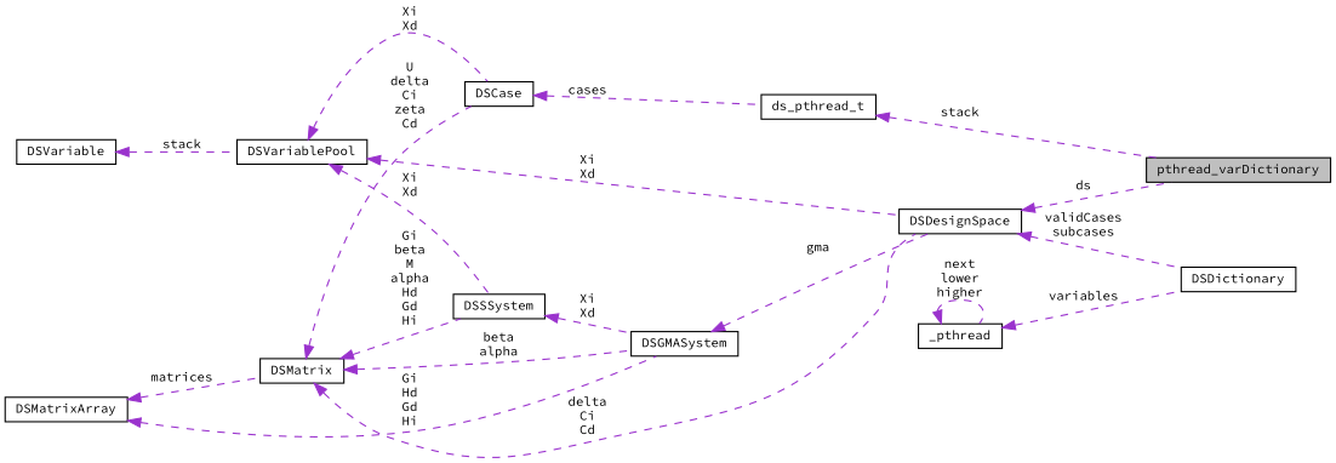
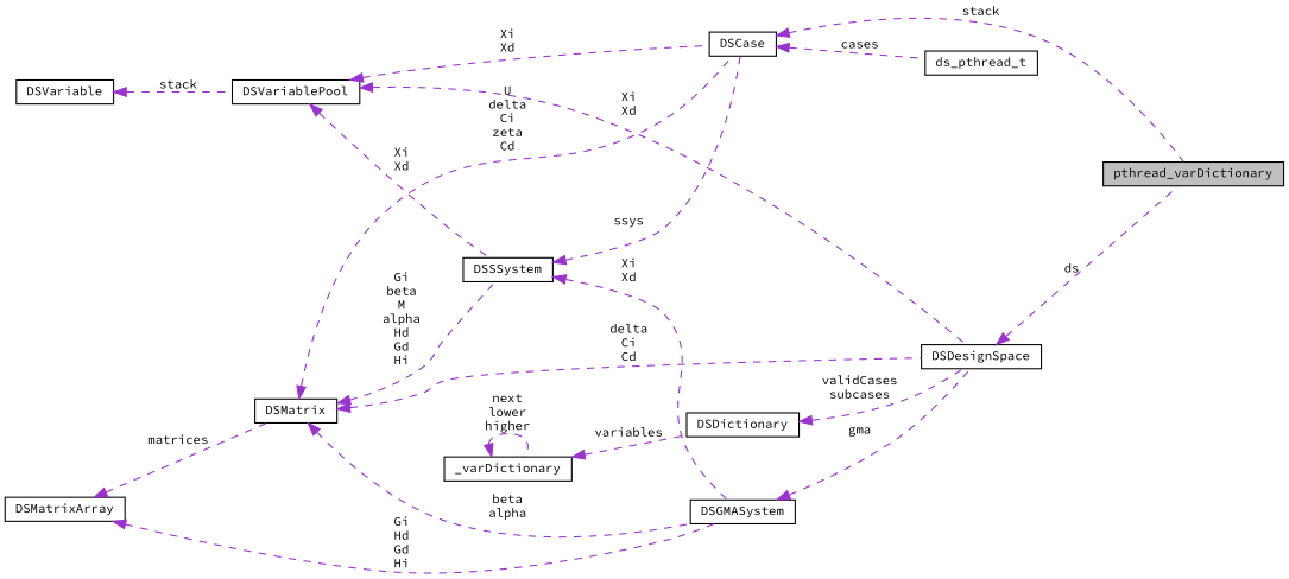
  digraph {
    fontname="Source Code Pro"
    rankdir=LR
    node [color=black fillcolor=white fontname="Source Code Pro" fontsize=10 shape=record style=filled]
    edge [color=darkorchid3 dir=back fontname="Source Code Pro" fontsize=10 labelfontname=FreeSans labelfontsize=10 style=dashed]
    n1 [fillcolor=grey75 fontcolor=black height=0.2 label=pthread_varDictionary width=0.4]
    n2 [height=0.2 label=ds_pthread_t width=0.4]
    n3 [height=0.2 label=DSCase width=0.4]
    n4 [height=0.2 label=DSVariablePool width=0.4]
    n5 [height=0.2 label=DSSSystem width=0.4]
    n6 [height=0.2 label=DSDesignSpace width=0.4]
    n7 [height=0.2 label=DSGMASystem width=0.4]
    n8 [height=0.2 label=DSVariable width=0.4]
    n9 [height=0.2 label=DSDictionary width=0.4]
-   n10 [height=0.2 label=_pthread width=0.4]
+   n10 [height=0.2 label=_varDictionary width=0.4]
    n11 [height=0.2 label=DSMatrix width=0.4]
    n12 [height=0.2 label=DSMatrixArray width=0.4]
-   n2 -> n1 [label=stack]
+   n3 -> n1 [label=stack]
    n3 -> n2 [label=cases]
    n4 -> n3 [label="Xi\nXd"]
    n4 -> n5 [label="Xi\nXd"]
    n4 -> n6 [label="Xi\nXd"]
+   n5 -> n3 [label=ssys]
    n5 -> n7 [label="Xi\nXd"]
    n6 -> n1 [label=ds]
    n7 -> n6 [label=gma]
    n8 -> n4 [label=stack]
-   n6 -> n9 [label="validCases\nsubcases"]
+   n9 -> n6 [label="validCases\nsubcases"]
    n10 -> n9 [label=variables]
    n10 -> n10 [label="next\nlower\nhigher"]
    n11 -> n3 [label="U\ndelta\nCi\nzeta\nCd"]
    n11 -> n5 [label="Gi\nbeta\nM\nalpha\nHd\nGd\nHi"]
    n11 -> n6 [label="delta\nCi\nCd"]
    n11 -> n7 [label="beta\nalpha"]
    n12 -> n7 [label="Gi\nHd\nGd\nHi"]
    n12 -> n11 [label=matrices]
  }
